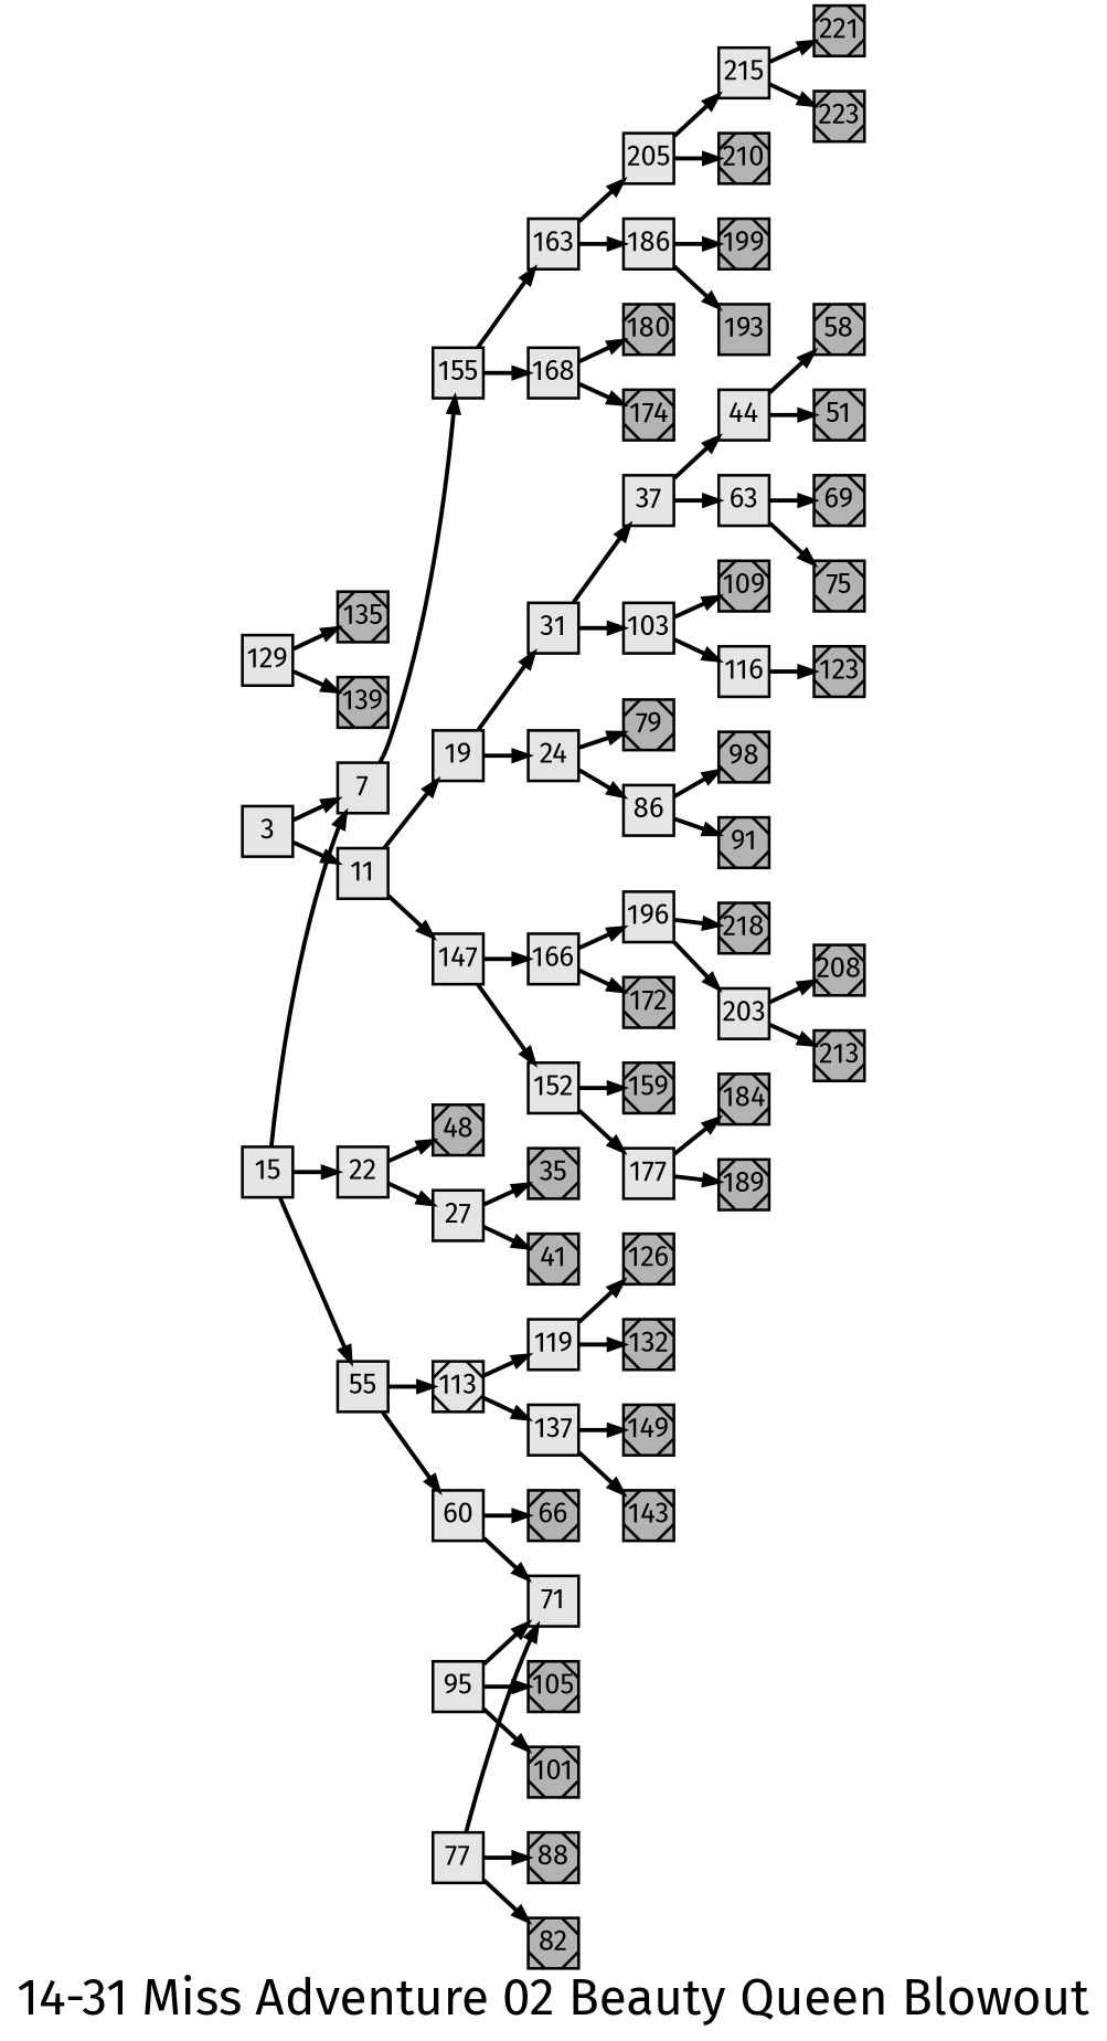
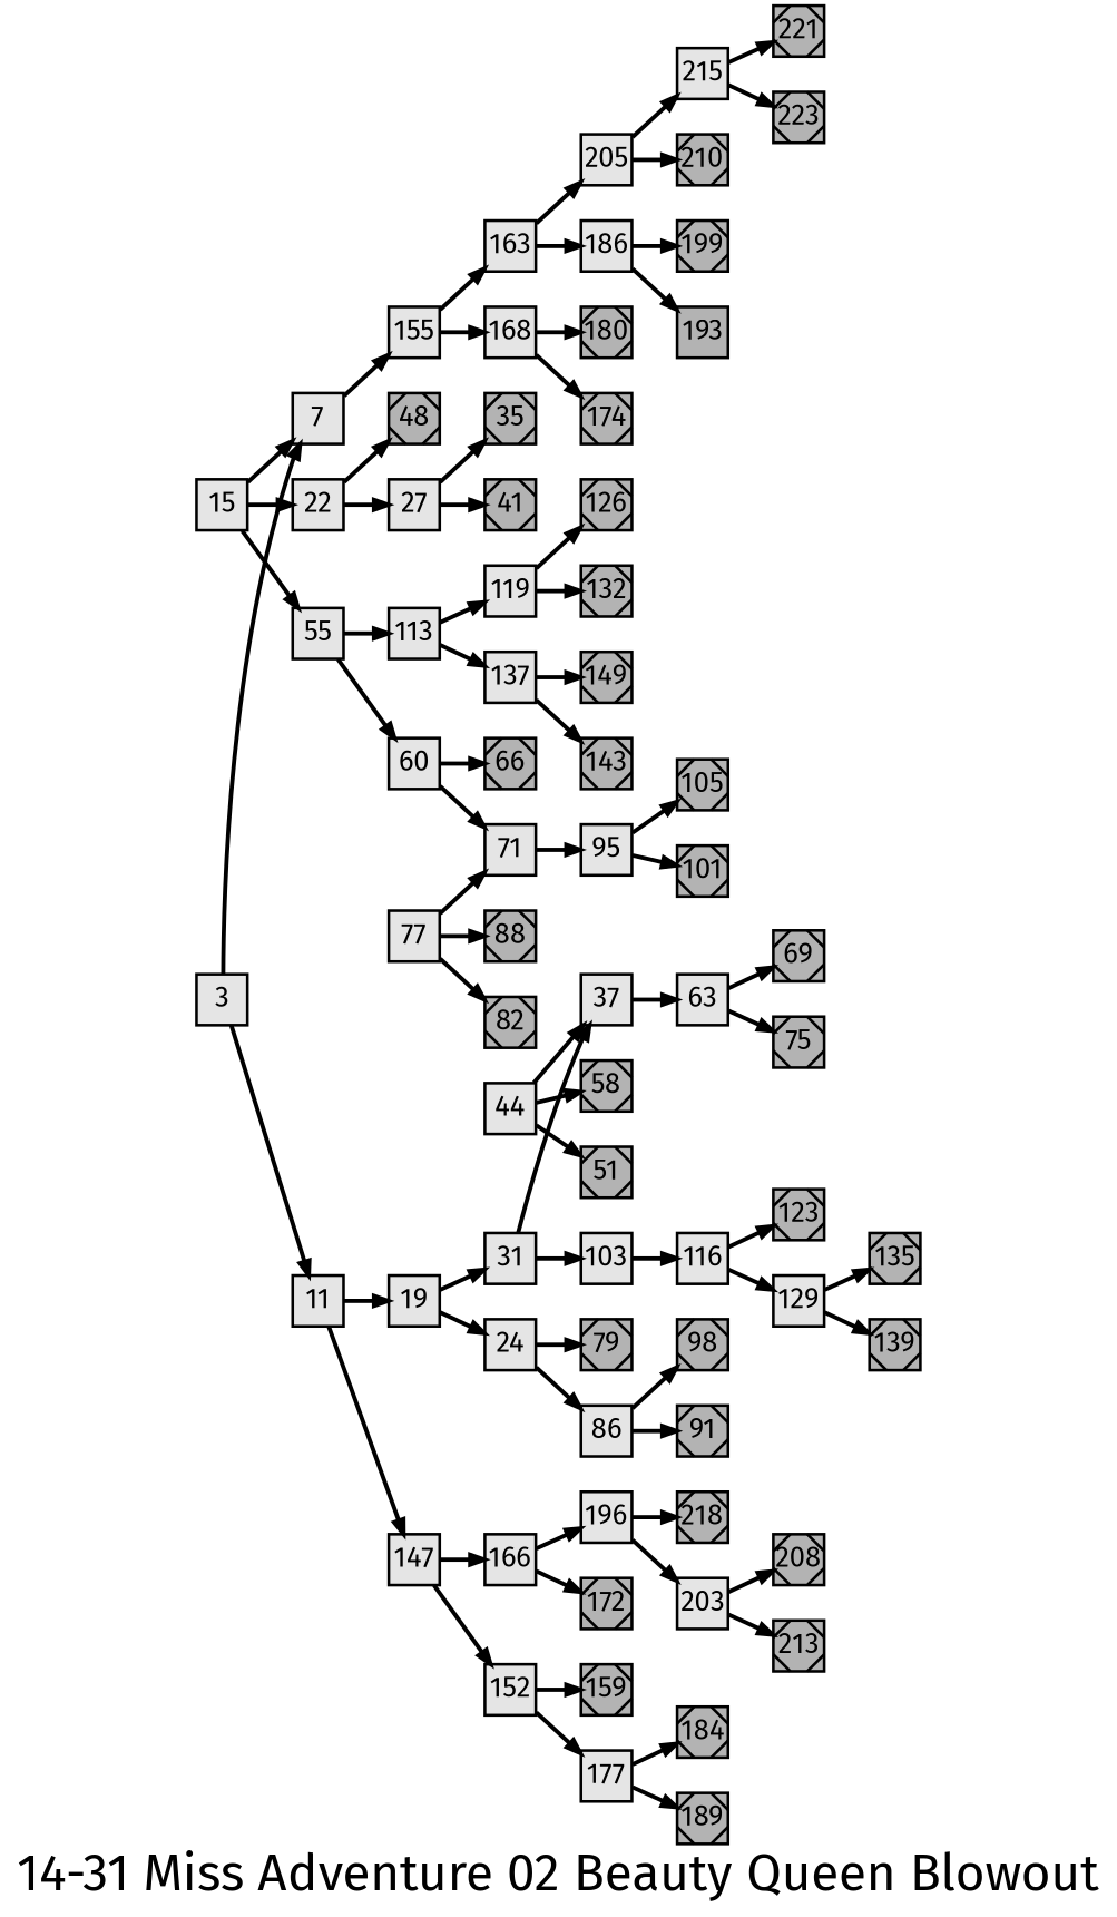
  digraph {
    fontname="Fira Sans"
    fontsize=36
    label="14-31 Miss Adventure 02 Beauty Queen Blowout"
    nodesep=0.35
    ordering=out
    rankdir=LR
    ranksep=0.45
    node [fillcolor=grey70 fixedsize=true fontname="Fira Sans" fontsize=20 labelfloat=true margin="0,0" penwidth=2 regular=true shape=rect style=filled]
    edge [fontname="Fira Sans" fontsize=12 labelfloat=true penwidth=3]
    3 [fillcolor=grey90]
    7 [fillcolor=grey90]
    11 [fillcolor=grey90]
    155 [fillcolor=grey90]
    19 [fillcolor=grey90]
    147 [fillcolor=grey90]
    163 [fillcolor=grey90]
    168 [fillcolor=grey90]
    15 [fillcolor=grey90]
    22 [fillcolor=grey90]
    55 [fillcolor=grey90]
    31 [fillcolor=grey90]
    24 [fillcolor=grey90]
    166 [fillcolor=grey90]
    152 [fillcolor=grey90]
    205 [fillcolor=grey90]
    186 [fillcolor=grey90]
    180 [shape=Msquare]
    174 [shape=Msquare]
    48 [shape=Msquare]
    27 [fillcolor=grey90]
-   113 [fillcolor=grey90 shape=Msquare]
+   113 [fillcolor=grey90]
    60 [fillcolor=grey90]
    37 [fillcolor=grey90]
    103 [fillcolor=grey90]
    79 [shape=Msquare]
    86 [fillcolor=grey90]
    196 [fillcolor=grey90]
    172 [shape=Msquare]
    159 [shape=Msquare]
    177 [fillcolor=grey90]
    35 [shape=Msquare]
    41 [shape=Msquare]
    119 [fillcolor=grey90]
    137 [fillcolor=grey90]
    66 [shape=Msquare]
    71 [fillcolor=grey90]
    44 [fillcolor=grey90]
    63 [fillcolor=grey90]
-   109 [shape=Msquare]
    116 [fillcolor=grey90]
    98 [shape=Msquare]
    91 [shape=Msquare]
    58 [shape=Msquare]
    51 [shape=Msquare]
    69 [shape=Msquare]
    75 [shape=Msquare]
    123 [shape=Msquare]
    129 [fillcolor=grey90]
    126 [shape=Msquare]
    132 [shape=Msquare]
    149 [shape=Msquare]
    143 [shape=Msquare]
    95 [fillcolor=grey90]
    77 [fillcolor=grey90]
    88 [shape=Msquare]
    82 [shape=Msquare]
    105 [shape=Msquare]
    101 [shape=Msquare]
    135 [shape=Msquare]
    139 [shape=Msquare]
    218 [shape=Msquare]
    203 [fillcolor=grey90]
    184 [shape=Msquare]
    189 [shape=Msquare]
    215 [fillcolor=grey90]
    210 [shape=Msquare]
    199 [shape=Msquare]
    193 [shape=box]
    221 [shape=Msquare]
    223 [shape=Msquare]
    208 [shape=Msquare]
    213 [shape=Msquare]
    3 -> 7
    3 -> 11
    7 -> 155
    11 -> 19
    11 -> 147
    155 -> 163
    155 -> 168
    19 -> 31
    19 -> 24
    147 -> 166
    147 -> 152
    163 -> 205
    163 -> 186
    168 -> 180
    168 -> 174
    15 -> 7
    15 -> 22
    15 -> 55
    22 -> 48
    22 -> 27
    55 -> 113
    55 -> 60
    31 -> 37
    31 -> 103
    24 -> 79
    24 -> 86
    166 -> 196
    166 -> 172
    152 -> 159
    152 -> 177
    205 -> 215
    205 -> 210
    186 -> 199
    186 -> 193
    27 -> 35
    27 -> 41
    113 -> 119
    113 -> 137
    60 -> 66
    60 -> 71
-   37 -> 44
+   44 -> 37
    37 -> 63
-   103 -> 109
    103 -> 116
    86 -> 98
    86 -> 91
    196 -> 218
    196 -> 203
    177 -> 184
    177 -> 189
    119 -> 126
    119 -> 132
    137 -> 149
    137 -> 143
-   95 -> 71
+   71 -> 95
    44 -> 58
    44 -> 51
    63 -> 69
    63 -> 75
    116 -> 123
+   116 -> 129
    129 -> 135
    129 -> 139
    95 -> 105
    95 -> 101
    77 -> 71
    77 -> 88
    77 -> 82
    203 -> 208
    203 -> 213
    215 -> 221
    215 -> 223
  }
